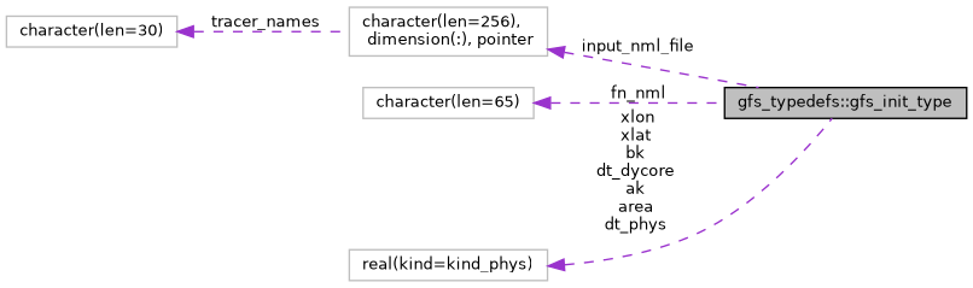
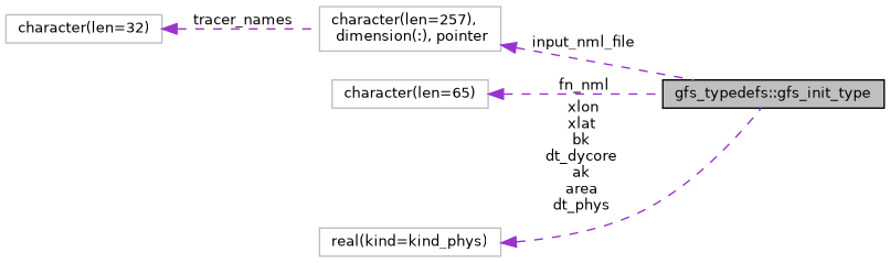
  digraph {
    rankdir=LR
    node [color=grey75 fillcolor=white fontname=Helvetica fontsize=10 shape=record style=filled]
    edge [color=darkorchid3 dir=back fontname=Helvetica fontsize=10 labelfontname=Helvetica labelfontsize=10 style=dashed]
    n1 [color=black fillcolor=grey75 fontcolor=black height=0.2 label="gfs_typedefs::gfs_init_type" width=0.4]
-   n2 [height=0.2 label="character(len=256),\l dimension(:), pointer" width=0.4]
+   n2 [height=0.2 label="character(len=257),\l dimension(:), pointer" width=0.4]
    n3 [height=0.2 label="character(len=65)" width=0.4]
-   n4 [height=0.2 label="character(len=30)" width=0.4]
+   n4 [height=0.2 label="character(len=32)" width=0.4]
    n5 [height=0.2 label="real(kind=kind_phys)" width=0.4]
    n2 -> n1 [label=" input_nml_file"]
    n3 -> n1 [label=" fn_nml"]
    n4 -> n2 [label=" tracer_names"]
    n5 -> n1 [label=" xlon\nxlat\nbk\ndt_dycore\nak\narea\ndt_phys"]
  }
